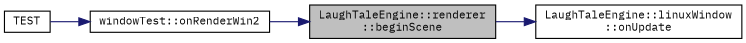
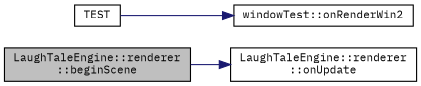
  digraph {
    fontname="IBM Plex Mono"
    rankdir=RL
    node [color=black fillcolor=white fontname="IBM Plex Mono" fontsize=10 shape=record style=filled]
    edge [color=midnightblue dir=back fontname="IBM Plex Mono" fontsize=10 labelfontname=Helvetica labelfontsize=10 style=solid]
    n1 [fillcolor=grey75 fontcolor=black height=0.2 label="LaughTaleEngine::renderer\l::beginScene" width=0.4]
    n2 [height=0.2 label="windowTest::onRenderWin2" width=0.4]
    n3 [height=0.2 label=TEST width=0.4]
-   n4 [height=0.2 label="LaughTaleEngine::linuxWindow\l::onUpdate" width=0.4]
-   n1 -> n2
+   n4 [height=0.2 label="LaughTaleEngine::renderer\l::onUpdate" width=0.4]
    n2 -> n3
    n4 -> n1
  }
